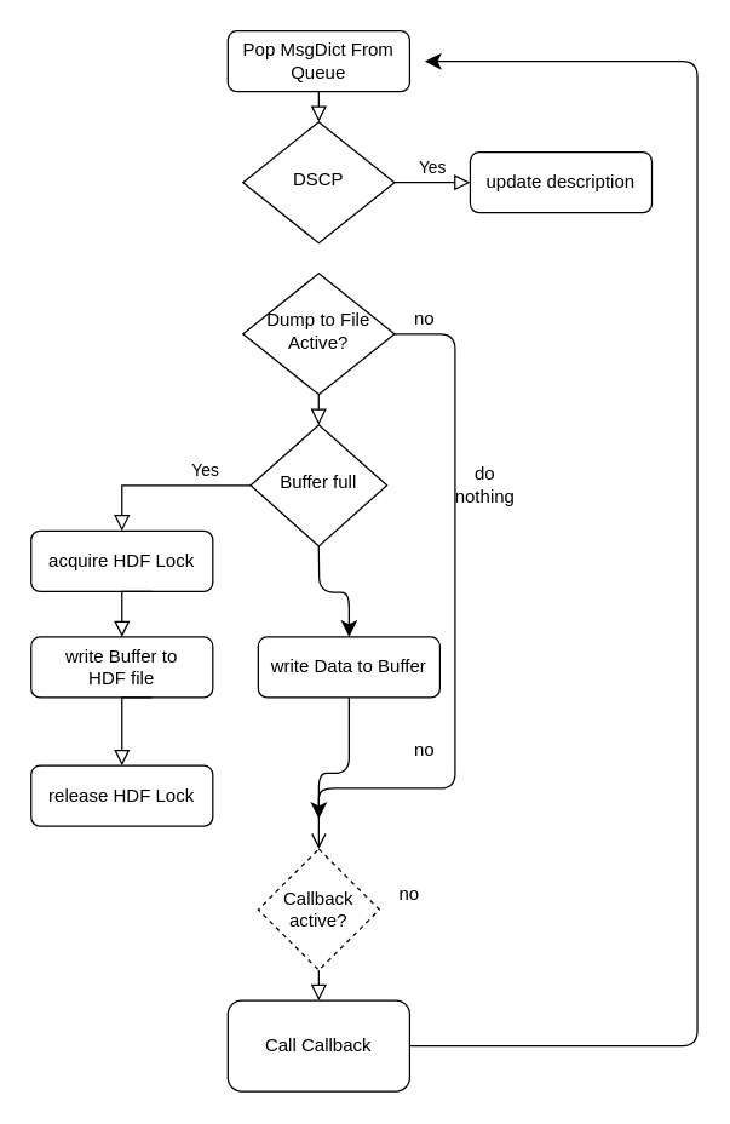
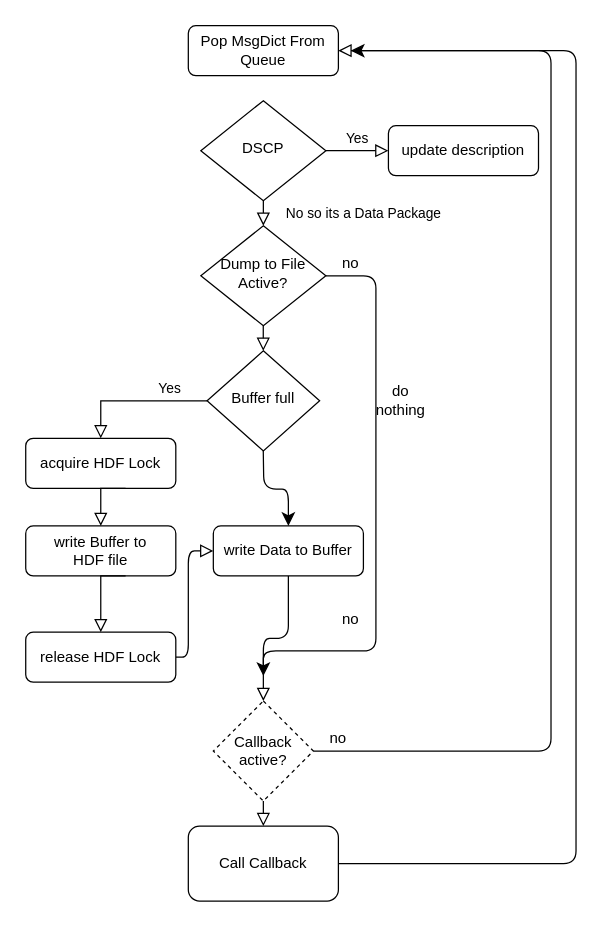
  <mxCell id="0" />
  <mxCell id="1" parent="0" />
- <mxCell id="2" value="" style="rounded=0;html=1;jettySize=auto;orthogonalLoop=1;fontSize=11;endArrow=block;endFill=0;endSize=8;strokeWidth=1;shadow=0;labelBackgroundColor=none;edgeStyle=orthogonalEdgeStyle;" parent="1" source="3" target="6" edge="1"><mxGeometry relative="1" as="geometry"><Array as="points"><mxPoint x="210" y="60" /><mxPoint x="210" y="60" /></Array></mxGeometry></mxCell>
  <mxCell id="3" value="Pop MsgDict From Queue" style="rounded=1;whiteSpace=wrap;html=1;fontSize=12;glass=0;strokeWidth=1;shadow=0;" parent="1" vertex="1"><mxGeometry x="150" y="20" width="120" height="40" as="geometry" /></mxCell>
+ <mxCell id="4" value="No so its a Data Package" style="rounded=0;html=1;jettySize=auto;orthogonalLoop=1;fontSize=11;endArrow=block;endFill=0;endSize=8;strokeWidth=1;shadow=0;labelBackgroundColor=none;edgeStyle=orthogonalEdgeStyle;entryX=0.5;entryY=0;entryDx=0;entryDy=0;" parent="1" source="6" target="9" edge="1"><mxGeometry y="80" relative="1" as="geometry"><mxPoint as="offset" /><Array as="points"><mxPoint x="210" y="160" /><mxPoint x="210" y="160" /></Array></mxGeometry></mxCell>
  <mxCell id="5" value="Yes" style="edgeStyle=orthogonalEdgeStyle;rounded=0;html=1;jettySize=auto;orthogonalLoop=1;fontSize=11;endArrow=block;endFill=0;endSize=8;strokeWidth=1;shadow=0;labelBackgroundColor=none;" parent="1" source="6" target="7" edge="1"><mxGeometry y="10" relative="1" as="geometry"><mxPoint as="offset" /></mxGeometry></mxCell>
  <mxCell id="6" value="DSCP" style="rhombus;whiteSpace=wrap;html=1;shadow=0;fontFamily=Helvetica;fontSize=12;align=center;strokeWidth=1;spacing=6;spacingTop=-4;" parent="1" vertex="1"><mxGeometry x="160" y="80" width="100" height="80" as="geometry" /></mxCell>
  <mxCell id="7" value="update description" style="rounded=1;whiteSpace=wrap;html=1;fontSize=12;glass=0;strokeWidth=1;shadow=0;" parent="1" vertex="1"><mxGeometry x="310" y="100" width="120" height="40" as="geometry" /></mxCell>
  <mxCell id="8" value="Yes" style="rounded=0;html=1;jettySize=auto;orthogonalLoop=1;fontSize=11;endArrow=block;endFill=0;endSize=8;strokeWidth=1;shadow=0;labelBackgroundColor=none;edgeStyle=orthogonalEdgeStyle;exitX=0;exitY=0.5;exitDx=0;exitDy=0;entryX=0.5;entryY=0;entryDx=0;entryDy=0;" parent="1" source="21" target="25" edge="1"><mxGeometry x="-0.474" y="-10" relative="1" as="geometry"><mxPoint as="offset" /><mxPoint x="210" y="380" as="sourcePoint" /><mxPoint x="90" y="350" as="targetPoint" /><Array as="points"><mxPoint x="80" y="320" /></Array></mxGeometry></mxCell>
  <mxCell id="9" value="Dump to File Active?" style="rhombus;whiteSpace=wrap;html=1;shadow=0;fontFamily=Helvetica;fontSize=12;align=center;strokeWidth=1;spacing=6;spacingTop=-4;" parent="1" vertex="1"><mxGeometry x="160" y="180" width="100" height="80" as="geometry" /></mxCell>
+ <mxCell id="10" value="" style="edgeStyle=orthogonalEdgeStyle;rounded=1;orthogonalLoop=1;jettySize=auto;html=1;endArrow=block;endFill=0;strokeColor=#000000;entryX=0;entryY=0.5;entryDx=0;entryDy=0;endSize=8;" edge="1" parent="1" source="11" target="23"><mxGeometry relative="1" as="geometry"><Array as="points"><mxPoint x="150" y="525" /><mxPoint x="150" y="440" /></Array></mxGeometry></mxCell>
  <mxCell id="11" value="release HDF Lock" style="rounded=1;whiteSpace=wrap;html=1;fontSize=12;glass=0;strokeWidth=1;shadow=0;" parent="1" vertex="1"><mxGeometry x="20" y="505" width="120" height="40" as="geometry" /></mxCell>
+ <mxCell id="12" style="edgeStyle=orthogonalEdgeStyle;rounded=1;orthogonalLoop=1;jettySize=auto;html=1;exitX=1;exitY=0.5;exitDx=0;exitDy=0;entryX=1;entryY=0.5;entryDx=0;entryDy=0;startArrow=none;startFill=0;endArrow=block;endFill=0;endSize=8;" parent="1" source="14" target="3" edge="1"><mxGeometry relative="1" as="geometry"><Array as="points"><mxPoint x="250" y="600" /><mxPoint x="440" y="600" /><mxPoint x="440" y="40" /></Array></mxGeometry></mxCell>
  <mxCell id="13" style="edgeStyle=orthogonalEdgeStyle;rounded=0;orthogonalLoop=1;jettySize=auto;html=1;exitX=0.5;exitY=1;exitDx=0;exitDy=0;entryX=0.5;entryY=0;entryDx=0;entryDy=0;startArrow=none;startFill=0;endArrow=block;endFill=0;endSize=8;" parent="1" source="14" target="19" edge="1"><mxGeometry relative="1" as="geometry" /></mxCell>
  <mxCell id="14" value="Callback active?" style="rhombus;whiteSpace=wrap;html=1;dashed=1;" parent="1" vertex="1"><mxGeometry x="170" y="560" width="80" height="80" as="geometry" /></mxCell>
  <mxCell id="15" value="" style="endArrow=classic;html=1;exitX=1;exitY=0.5;exitDx=0;exitDy=0;endSize=8;" parent="1" source="9" edge="1"><mxGeometry width="50" height="50" relative="1" as="geometry"><mxPoint x="300" y="250" as="sourcePoint" /><mxPoint x="210" y="540" as="targetPoint" /><Array as="points"><mxPoint x="300" y="220" /><mxPoint x="300" y="520" /><mxPoint x="210" y="520" /></Array></mxGeometry></mxCell>
  <mxCell id="16" value="no" style="text;html=1;strokeColor=none;fillColor=none;align=center;verticalAlign=middle;whiteSpace=wrap;rounded=0;" parent="1" vertex="1"><mxGeometry x="260" y="200" width="40" height="20" as="geometry" /></mxCell>
  <mxCell id="17" value="do nothing" style="text;html=1;strokeColor=none;fillColor=none;align=center;verticalAlign=middle;whiteSpace=wrap;rounded=0;" parent="1" vertex="1"><mxGeometry x="300" y="310" width="40" height="20" as="geometry" /></mxCell>
  <mxCell id="18" value="no" style="text;html=1;strokeColor=none;fillColor=none;align=center;verticalAlign=middle;whiteSpace=wrap;rounded=0;" parent="1" vertex="1"><mxGeometry x="260" y="485" width="40" height="20" as="geometry" /></mxCell>
  <mxCell id="19" value="Call Callback" style="rounded=1;whiteSpace=wrap;html=1;" parent="1" vertex="1"><mxGeometry x="150" y="660" width="120" height="60" as="geometry" /></mxCell>
  <mxCell id="20" value="" style="endArrow=classic;html=1;exitX=1;exitY=0.5;exitDx=0;exitDy=0;endSize=8;" parent="1" source="19" edge="1"><mxGeometry width="50" height="50" relative="1" as="geometry"><mxPoint x="280" y="500" as="sourcePoint" /><mxPoint x="280" y="40" as="targetPoint" /><Array as="points"><mxPoint x="460" y="690" /><mxPoint x="460" y="500" /><mxPoint x="460" y="40" /></Array></mxGeometry></mxCell>
  <mxCell id="21" value="Buffer full" style="rhombus;whiteSpace=wrap;html=1;shadow=0;fontFamily=Helvetica;fontSize=12;align=center;strokeWidth=1;spacing=6;spacingTop=-4;" vertex="1" parent="1"><mxGeometry x="165" y="280" width="90" height="80" as="geometry" /></mxCell>
- <mxCell id="22" style="edgeStyle=orthogonalEdgeStyle;rounded=1;orthogonalLoop=1;jettySize=auto;html=1;exitX=0.5;exitY=1;exitDx=0;exitDy=0;endArrow=open;endFill=0;strokeColor=#000000;entryX=0.5;entryY=0;entryDx=0;entryDy=0;endSize=8;" edge="1" parent="1" source="23" target="14"><mxGeometry relative="1" as="geometry"><mxPoint x="210" y="540" as="targetPoint" /></mxGeometry></mxCell>
+ <mxCell id="22" style="edgeStyle=orthogonalEdgeStyle;rounded=1;orthogonalLoop=1;jettySize=auto;html=1;exitX=0.5;exitY=1;exitDx=0;exitDy=0;endArrow=block;endFill=0;strokeColor=#000000;entryX=0.5;entryY=0;entryDx=0;entryDy=0;endSize=8;" edge="1" parent="1" source="23" target="14"><mxGeometry relative="1" as="geometry"><mxPoint x="210" y="540" as="targetPoint" /></mxGeometry></mxCell>
  <mxCell id="23" value="write Data to Buffer" style="rounded=1;whiteSpace=wrap;html=1;fontSize=12;glass=0;strokeWidth=1;shadow=0;" vertex="1" parent="1"><mxGeometry x="170" y="420" width="120" height="40" as="geometry" /></mxCell>
  <mxCell id="24" value="write Buffer to &lt;br&gt;HDF file" style="rounded=1;whiteSpace=wrap;html=1;fontSize=12;glass=0;strokeWidth=1;shadow=0;" vertex="1" parent="1"><mxGeometry x="20" y="420" width="120" height="40" as="geometry" /></mxCell>
  <mxCell id="25" value="acquire HDF Lock" style="rounded=1;whiteSpace=wrap;html=1;fontSize=12;glass=0;strokeWidth=1;shadow=0;" vertex="1" parent="1"><mxGeometry x="20" y="350" width="120" height="40" as="geometry" /></mxCell>
  <mxCell id="26" value="" style="rounded=0;html=1;jettySize=auto;orthogonalLoop=1;fontSize=11;endArrow=block;endFill=0;endSize=8;strokeWidth=1;shadow=0;labelBackgroundColor=none;edgeStyle=orthogonalEdgeStyle;entryX=0.5;entryY=0;entryDx=0;entryDy=0;" edge="1" parent="1" target="24"><mxGeometry relative="1" as="geometry"><mxPoint x="99.86" y="390" as="sourcePoint" /><mxPoint x="99.86" y="410" as="targetPoint" /><Array as="points" /></mxGeometry></mxCell>
  <mxCell id="27" value="" style="rounded=0;html=1;jettySize=auto;orthogonalLoop=1;fontSize=11;endArrow=block;endFill=0;endSize=8;strokeWidth=1;shadow=0;labelBackgroundColor=none;edgeStyle=orthogonalEdgeStyle;entryX=0.5;entryY=0;entryDx=0;entryDy=0;" edge="1" parent="1" target="11"><mxGeometry relative="1" as="geometry"><mxPoint x="99.86" y="460" as="sourcePoint" /><mxPoint x="99.86" y="480" as="targetPoint" /><Array as="points"><mxPoint x="80" y="460" /></Array></mxGeometry></mxCell>
  <mxCell id="28" value="" style="rounded=0;html=1;jettySize=auto;orthogonalLoop=1;fontSize=11;endArrow=block;endFill=0;endSize=8;strokeWidth=1;shadow=0;labelBackgroundColor=none;edgeStyle=orthogonalEdgeStyle;" edge="1" parent="1"><mxGeometry relative="1" as="geometry"><mxPoint x="209.93" y="260" as="sourcePoint" /><mxPoint x="209.93" y="280" as="targetPoint" /><Array as="points"><mxPoint x="209.93" y="260" /><mxPoint x="209.93" y="260" /></Array></mxGeometry></mxCell>
  <mxCell id="29" value="" style="rounded=1;html=1;jettySize=auto;orthogonalLoop=1;fontSize=11;endArrow=classic;endFill=1;endSize=8;strokeWidth=1;shadow=0;labelBackgroundColor=none;edgeStyle=orthogonalEdgeStyle;entryX=0.5;entryY=0;entryDx=0;entryDy=0;" edge="1" parent="1" target="23"><mxGeometry relative="1" as="geometry"><mxPoint x="209.93" y="360" as="sourcePoint" /><mxPoint x="209.93" y="380" as="targetPoint" /></mxGeometry></mxCell>
  <mxCell id="30" value="no" style="text;html=1;strokeColor=none;fillColor=none;align=center;verticalAlign=middle;whiteSpace=wrap;rounded=0;" vertex="1" parent="1"><mxGeometry x="250" y="580" width="40" height="20" as="geometry" /></mxCell>
